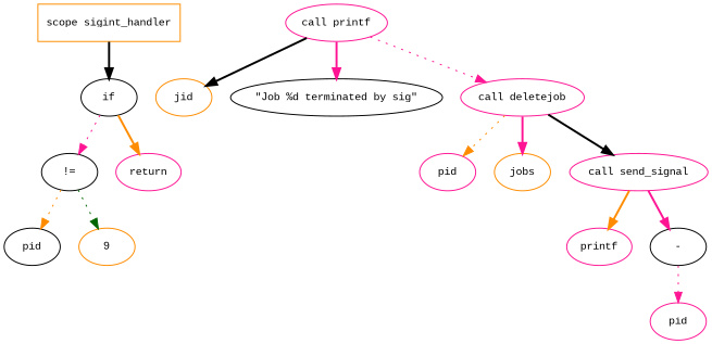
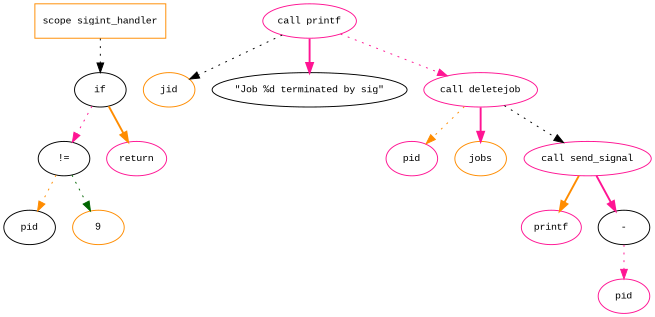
  digraph {
    fontname="Times New Roman"
    fontsize=10
    node [color=deeppink fontname="Courier New" fontsize=10 shape=ellipse]
    edge [color=deeppink fontname="Times New Roman" fontsize=10 style=dotted]
    n1 [color=darkorange label="scope sigint_handler" shape=box]
    n2 [color=black label=if]
    n3 [color=black label="!="]
    n4 [label=return]
    n5 [color=black label=pid]
    n6 [color=darkorange label=9]
    n7 [label="call printf"]
    n8 [color=darkorange label=jid]
    n9 [color=black label="\"Job %d terminated by sig\""]
    n10 [label="call deletejob"]
    n11 [label=pid]
    n12 [color=darkorange label=jobs]
    n13 [label="call send_signal"]
    n14 [label=printf]
    n15 [color=black label="-"]
    n16 [label=pid]
-   n1 -> n2 [color=black style=bold]
+   n1 -> n2 [color=black]
    n2 -> n3
    n2 -> n4 [color=darkorange style=bold]
    n3 -> n5 [color=darkorange]
    n3 -> n6 [color=darkgreen]
-   n7 -> n8 [color=black style=bold]
+   n7 -> n8 [color=black]
    n7 -> n9 [style=bold]
    n7 -> n10
    n10 -> n11 [color=darkorange]
    n10 -> n12 [style=bold]
-   n10 -> n13 [color=black style=bold]
+   n10 -> n13 [color=black]
    n13 -> n14 [color=darkorange style=bold]
    n13 -> n15 [style=bold]
    n15 -> n16
  }
